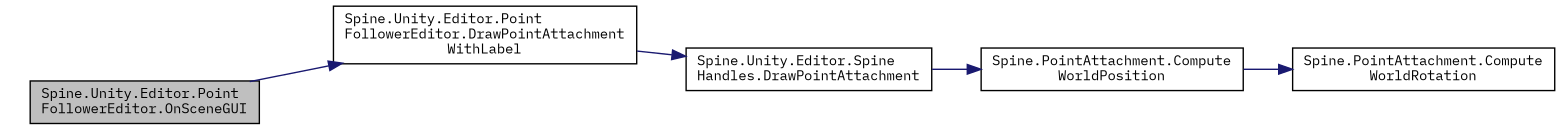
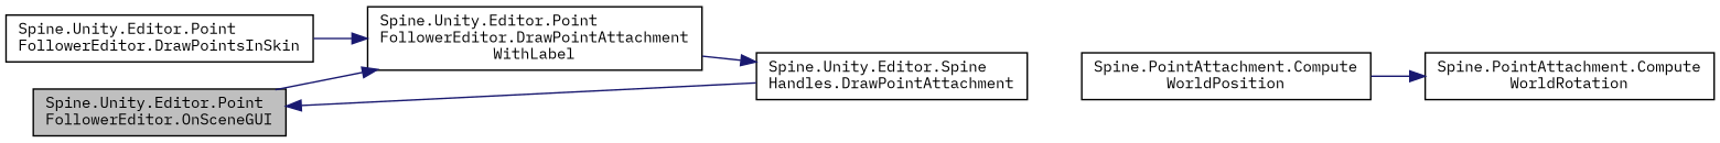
  digraph {
    fontname="IBM Plex Mono"
    rankdir=LR
    node [color=black fillcolor=white fontname="IBM Plex Mono" fontsize=10 shape=record style=filled]
    edge [color=midnightblue fontname="IBM Plex Mono" fontsize=10 labelfontname=Helvetica labelfontsize=10 style=solid]
    n1 [fillcolor=grey75 fontcolor=black height=0.2 label="Spine.Unity.Editor.Point\lFollowerEditor.OnSceneGUI" width=0.4]
    n2 [height=0.2 label="Spine.Unity.Editor.Point\lFollowerEditor.DrawPointAttachment\lWithLabel" width=0.4]
    n3 [height=0.2 label="Spine.Unity.Editor.Spine\lHandles.DrawPointAttachment" width=0.4]
+   n4 [height=0.2 label="Spine.Unity.Editor.Point\lFollowerEditor.DrawPointsInSkin" width=0.4]
    n5 [height=0.2 label="Spine.PointAttachment.Compute\lWorldPosition" width=0.4]
    n6 [height=0.2 label="Spine.PointAttachment.Compute\lWorldRotation" width=0.4]
    n1 -> n2
    n2 -> n3
-   n3 -> n5
+   n3 -> n1
+   n4 -> n2
    n5 -> n6
  }
